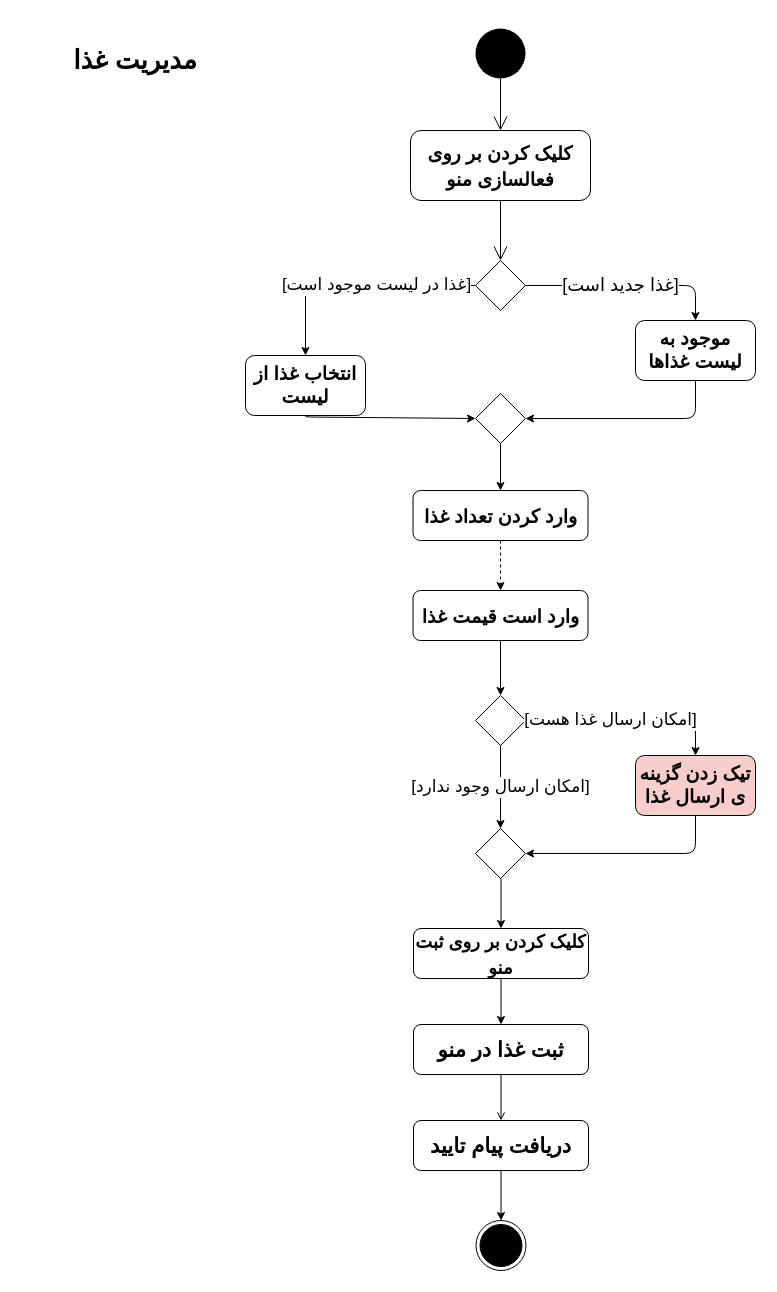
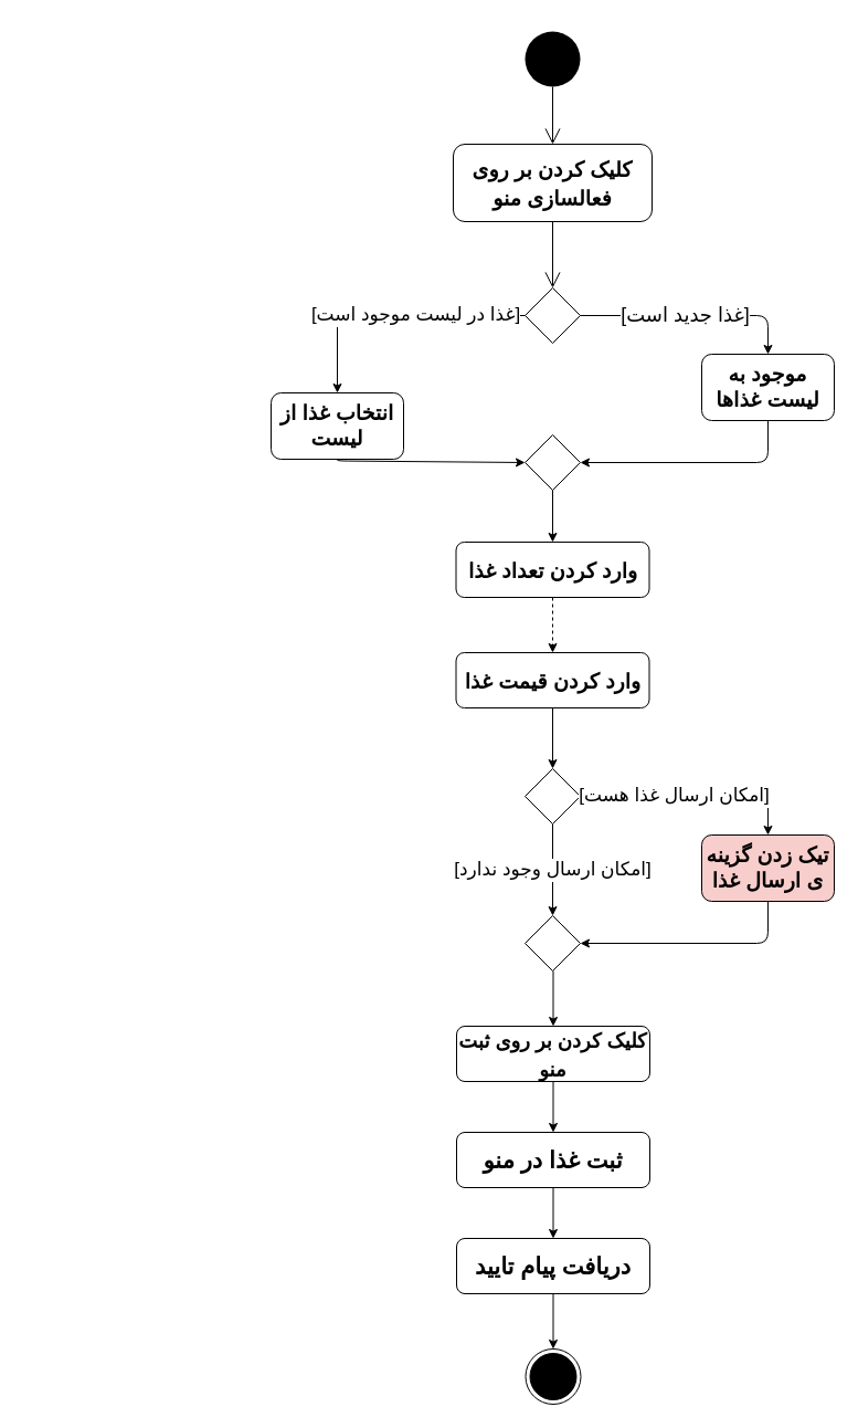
  <mxCell id="0" />
  <mxCell id="1" parent="0" />
  <mxCell id="2" value="" style="ellipse;fillColor=#000000;strokeColor=none;" parent="1" vertex="1"><mxGeometry x="475" y="28" width="50" height="50" as="geometry" /></mxCell>
  <mxCell id="3" value="&lt;font style=&quot;font-size: 19px&quot;&gt;کلیک کردن بر روی فعالسازی منو&lt;/font&gt;" style="shape=rect;html=1;rounded=1;whiteSpace=wrap;align=center;fontSize=21;fontStyle=1" parent="1" vertex="1"><mxGeometry x="410" y="130" width="180" height="70" as="geometry" /></mxCell>
  <mxCell id="4" value="" style="endArrow=open;endFill=1;endSize=12;html=1;fontSize=21;exitX=0.5;exitY=1;exitDx=0;exitDy=0;entryX=0.5;entryY=0;entryDx=0;entryDy=0;" parent="1" source="2" target="3" edge="1"><mxGeometry width="160" relative="1" as="geometry"><mxPoint x="525" y="278" as="sourcePoint" /><mxPoint x="685" y="278" as="targetPoint" /></mxGeometry></mxCell>
  <mxCell id="5" value="" style="rhombus;fontSize=21;" parent="1" vertex="1"><mxGeometry x="475" y="260" width="50" height="50" as="geometry" /></mxCell>
  <mxCell id="6" value="" style="endArrow=open;endFill=1;endSize=12;html=1;fontSize=21;exitX=0.5;exitY=1;exitDx=0;exitDy=0;entryX=0.5;entryY=0;entryDx=0;entryDy=0;" parent="1" source="3" target="5" edge="1"><mxGeometry width="160" relative="1" as="geometry"><mxPoint x="500" y="358" as="sourcePoint" /><mxPoint x="539" y="438" as="targetPoint" /></mxGeometry></mxCell>
  <mxCell id="7" value="&lt;font style=&quot;font-size: 19px&quot;&gt;وارد کردن تعداد غذا&lt;/font&gt;" style="shape=rect;html=1;rounded=1;whiteSpace=wrap;align=center;fontSize=21;fontStyle=1" parent="1" vertex="1"><mxGeometry x="412.5" y="490" width="175" height="50" as="geometry" /></mxCell>
- <mxCell id="8" value="&lt;font style=&quot;font-size: 19px&quot;&gt;وارد است قیمت غذا&lt;/font&gt;" style="shape=rect;html=1;rounded=1;whiteSpace=wrap;align=center;fontSize=21;fontStyle=1" parent="1" vertex="1"><mxGeometry x="412.5" y="590" width="175" height="50" as="geometry" /></mxCell>
+ <mxCell id="8" value="&lt;font style=&quot;font-size: 19px&quot;&gt;وارد کردن قیمت غذا&lt;/font&gt;" style="shape=rect;html=1;rounded=1;whiteSpace=wrap;align=center;fontSize=21;fontStyle=1" parent="1" vertex="1"><mxGeometry x="412.5" y="590" width="175" height="50" as="geometry" /></mxCell>
  <mxCell id="9" value="&lt;font style=&quot;font-size: 18px&quot;&gt;[غذا جدید است]&lt;/font&gt;" style="endArrow=classic;html=1;exitX=1;exitY=0.5;exitDx=0;exitDy=0;entryX=0.5;entryY=0;entryDx=0;entryDy=0;" parent="1" source="5" target="12" edge="1"><mxGeometry x="-0.073" width="50" height="50" relative="1" as="geometry"><mxPoint x="525" y="330" as="sourcePoint" /><mxPoint x="695" y="285" as="targetPoint" /><Array as="points"><mxPoint x="695" y="285" /></Array><mxPoint as="offset" /></mxGeometry></mxCell>
  <mxCell id="10" value="&lt;font style=&quot;font-size: 17px&quot;&gt;[غذا در لیست موجود است]&lt;/font&gt;" style="endArrow=classic;html=1;exitX=0;exitY=0.5;exitDx=0;exitDy=0;entryX=0.5;entryY=0;entryDx=0;entryDy=0;" parent="1" source="5" target="15" edge="1"><mxGeometry x="-0.171" width="50" height="50" relative="1" as="geometry"><mxPoint x="445" y="283.5" as="sourcePoint" /><mxPoint x="445" y="418.5" as="targetPoint" /><Array as="points"><mxPoint x="305" y="285" /></Array><mxPoint as="offset" /></mxGeometry></mxCell>
  <mxCell id="11" value="" style="rhombus;fontSize=21;" parent="1" vertex="1"><mxGeometry x="475" y="393" width="50" height="50" as="geometry" /></mxCell>
  <mxCell id="12" value="&lt;font size=&quot;1&quot;&gt;&lt;b style=&quot;font-size: 19px&quot;&gt;موجود به لیست غذاها&lt;/b&gt;&lt;/font&gt;" style="rounded=1;whiteSpace=wrap;html=1;" parent="1" vertex="1"><mxGeometry x="635" y="320" width="120" height="60" as="geometry" /></mxCell>
  <mxCell id="13" value="" style="endArrow=classic;html=1;exitX=0.5;exitY=1;exitDx=0;exitDy=0;entryX=1;entryY=0.5;entryDx=0;entryDy=0;" parent="1" source="22" target="21" edge="1"><mxGeometry width="50" height="50" relative="1" as="geometry"><mxPoint x="685" y="805" as="sourcePoint" /><mxPoint x="515" y="843" as="targetPoint" /><Array as="points"><mxPoint x="695" y="853" /></Array></mxGeometry></mxCell>
  <mxCell id="14" value="" style="endArrow=classic;html=1;exitX=0.5;exitY=1;exitDx=0;exitDy=0;entryX=0.5;entryY=0;entryDx=0;entryDy=0;" parent="1" source="11" target="7" edge="1"><mxGeometry width="50" height="50" relative="1" as="geometry"><mxPoint x="510" y="340" as="sourcePoint" /><mxPoint x="510" y="423" as="targetPoint" /></mxGeometry></mxCell>
  <mxCell id="15" value="&lt;font size=&quot;1&quot;&gt;&lt;b style=&quot;font-size: 19px&quot;&gt;انتخاب غذا از لیست&lt;/b&gt;&lt;/font&gt;" style="rounded=1;whiteSpace=wrap;html=1;" parent="1" vertex="1"><mxGeometry x="245" y="355" width="120" height="60" as="geometry" /></mxCell>
  <mxCell id="16" value="" style="endArrow=classic;html=1;exitX=0.5;exitY=1;exitDx=0;exitDy=0;entryX=0;entryY=0.5;entryDx=0;entryDy=0;" parent="1" source="15" target="11" edge="1"><mxGeometry width="50" height="50" relative="1" as="geometry"><mxPoint x="435" y="388.5" as="sourcePoint" /><mxPoint x="445" y="416.5" as="targetPoint" /><Array as="points"><mxPoint x="305" y="416.5" /></Array></mxGeometry></mxCell>
  <mxCell id="17" value="" style="endArrow=classic;html=1;entryX=0.5;entryY=0;entryDx=0;entryDy=0;exitX=0.5;exitY=1;exitDx=0;exitDy=0;dashed=1;" parent="1" source="7" target="8" edge="1"><mxGeometry width="50" height="50" relative="1" as="geometry"><mxPoint x="355" y="570" as="sourcePoint" /><mxPoint x="405" y="520" as="targetPoint" /></mxGeometry></mxCell>
  <mxCell id="18" value="" style="rhombus;fontSize=21;" parent="1" vertex="1"><mxGeometry x="475" y="695" width="50" height="50" as="geometry" /></mxCell>
  <mxCell id="19" value="&lt;font style=&quot;font-size: 17px&quot;&gt;[امکان ارسال غذا هست]&lt;/font&gt;" style="endArrow=classic;html=1;exitX=1;exitY=0.5;exitDx=0;exitDy=0;entryX=0.5;entryY=0;entryDx=0;entryDy=0;" parent="1" source="18" edge="1"><mxGeometry x="-0.171" width="50" height="50" relative="1" as="geometry"><mxPoint x="525" y="765" as="sourcePoint" /><mxPoint x="695" y="755" as="targetPoint" /><Array as="points"><mxPoint x="695" y="720" /></Array><mxPoint as="offset" /></mxGeometry></mxCell>
  <mxCell id="20" value="&lt;font style=&quot;font-size: 17px&quot;&gt;[امکان ارسال وجود ندارد]&lt;/font&gt;" style="endArrow=classic;html=1;exitX=0.5;exitY=1;exitDx=0;exitDy=0;entryX=0.5;entryY=0;entryDx=0;entryDy=0;" parent="1" source="18" target="21" edge="1"><mxGeometry width="50" height="50" relative="1" as="geometry"><mxPoint x="445" y="718.5" as="sourcePoint" /><mxPoint x="445" y="853.5" as="targetPoint" /><Array as="points" /></mxGeometry></mxCell>
  <mxCell id="21" value="" style="rhombus;fontSize=21;" parent="1" vertex="1"><mxGeometry x="475" y="828" width="50" height="50" as="geometry" /></mxCell>
  <mxCell id="22" value="&lt;span style=&quot;font-size: 19px&quot;&gt;&lt;b&gt;تیک زدن گزینه ی ارسال غذا&lt;/b&gt;&lt;/span&gt;" style="rounded=1;whiteSpace=wrap;html=1;fillColor=#f8cecc;" parent="1" vertex="1"><mxGeometry x="635" y="755" width="120" height="60" as="geometry" /></mxCell>
  <mxCell id="23" value="" style="endArrow=classic;html=1;exitX=0.5;exitY=1;exitDx=0;exitDy=0;entryX=1;entryY=0.5;entryDx=0;entryDy=0;" parent="1" source="12" target="11" edge="1"><mxGeometry width="50" height="50" relative="1" as="geometry"><mxPoint x="720" y="780" as="sourcePoint" /><mxPoint x="510" y="818" as="targetPoint" /><Array as="points"><mxPoint x="695" y="418" /></Array></mxGeometry></mxCell>
  <mxCell id="24" value="" style="endArrow=classic;html=1;entryX=0.5;entryY=0;entryDx=0;entryDy=0;exitX=0.5;exitY=1;exitDx=0;exitDy=0;" parent="1" source="8" target="18" edge="1"><mxGeometry width="50" height="50" relative="1" as="geometry"><mxPoint x="510" y="560" as="sourcePoint" /><mxPoint x="510" y="600" as="targetPoint" /></mxGeometry></mxCell>
  <mxCell id="25" value="&lt;font style=&quot;font-size: 18px&quot;&gt;کلیک کردن بر روی ثبت منو&lt;/font&gt;" style="shape=rect;html=1;rounded=1;whiteSpace=wrap;align=center;fontSize=21;fontStyle=1" parent="1" vertex="1"><mxGeometry x="413" y="928" width="175" height="50" as="geometry" /></mxCell>
  <mxCell id="26" value="" style="endArrow=classic;html=1;entryX=0.5;entryY=0;entryDx=0;entryDy=0;exitX=0.5;exitY=1;exitDx=0;exitDy=0;" parent="1" target="25" edge="1"><mxGeometry width="50" height="50" relative="1" as="geometry"><mxPoint x="500.5" y="878" as="sourcePoint" /><mxPoint x="405.5" y="858" as="targetPoint" /></mxGeometry></mxCell>
  <mxCell id="27" value="" style="ellipse;html=1;shape=endState;fillColor=#000000;strokeColor=#000000;" parent="1" vertex="1"><mxGeometry x="475.5" y="1220" width="50" height="50" as="geometry" /></mxCell>
- <mxCell id="28" value="&lt;font style=&quot;font-size: 26px&quot;&gt;&lt;b&gt;مدیریت غذا&lt;/b&gt;&lt;/font&gt;" style="text;html=1;strokeColor=none;fillColor=none;align=center;verticalAlign=middle;whiteSpace=wrap;rounded=0;" parent="1" vertex="1"><mxGeometry x="20" y="20" width="230" height="80" as="geometry" /></mxCell>
  <mxCell id="29" value="ثبت غذا در منو" style="shape=rect;html=1;rounded=1;whiteSpace=wrap;align=center;fontSize=21;fontStyle=1" parent="1" vertex="1"><mxGeometry x="413" y="1024" width="175" height="50" as="geometry" /></mxCell>
  <mxCell id="30" value="" style="endArrow=classic;html=1;entryX=0.5;entryY=0;entryDx=0;entryDy=0;exitX=0.5;exitY=1;exitDx=0;exitDy=0;" parent="1" target="29" edge="1"><mxGeometry width="50" height="50" relative="1" as="geometry"><mxPoint x="500.5" y="978" as="sourcePoint" /><mxPoint x="500.5" y="1130" as="targetPoint" /></mxGeometry></mxCell>
- <mxCell id="31" value="" style="endArrow=open;html=1;exitX=0.5;exitY=1;exitDx=0;exitDy=0;" parent="1" source="29" target="32" edge="1"><mxGeometry width="50" height="50" relative="1" as="geometry"><mxPoint x="499" y="1080" as="sourcePoint" /><mxPoint x="501" y="1132" as="targetPoint" /></mxGeometry></mxCell>
+ <mxCell id="31" value="" style="endArrow=classic;html=1;exitX=0.5;exitY=1;exitDx=0;exitDy=0;" parent="1" source="29" target="32" edge="1"><mxGeometry width="50" height="50" relative="1" as="geometry"><mxPoint x="499" y="1080" as="sourcePoint" /><mxPoint x="501" y="1132" as="targetPoint" /></mxGeometry></mxCell>
  <mxCell id="32" value="دریافت پیام تایید" style="shape=rect;html=1;rounded=1;whiteSpace=wrap;align=center;fontSize=21;fontStyle=1" parent="1" vertex="1"><mxGeometry x="413" y="1120" width="175" height="50" as="geometry" /></mxCell>
  <mxCell id="33" value="" style="endArrow=classic;html=1;exitX=0.5;exitY=1;exitDx=0;exitDy=0;entryX=0.5;entryY=0;entryDx=0;entryDy=0;" parent="1" source="32" target="27" edge="1"><mxGeometry width="50" height="50" relative="1" as="geometry"><mxPoint x="470" y="1200" as="sourcePoint" /><mxPoint x="470" y="1230" as="targetPoint" /></mxGeometry></mxCell>
